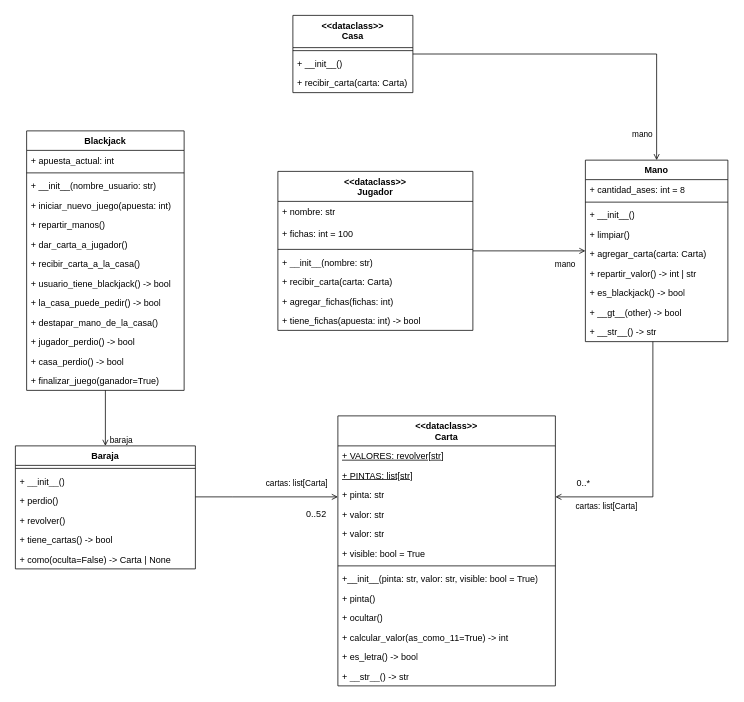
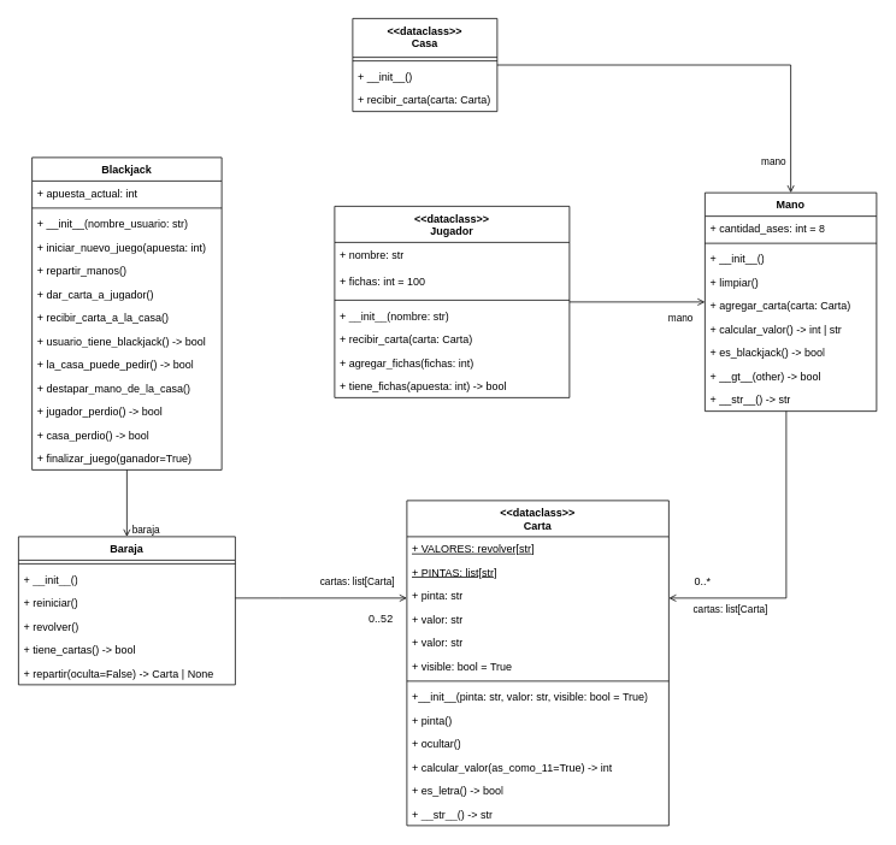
  <mxCell id="0" />
  <mxCell id="1" parent="0" />
  <mxCell id="2" style="edgeStyle=orthogonalEdgeStyle;rounded=0;orthogonalLoop=1;jettySize=auto;html=1;endArrow=open;endFill=0;" parent="1" source="4" target="21" edge="1"><mxGeometry relative="1" as="geometry" /></mxCell>
  <mxCell id="3" value="baraja" style="edgeLabel;html=1;align=center;verticalAlign=middle;resizable=0;points=[];" parent="2" vertex="1" connectable="0"><mxGeometry x="0.75" y="1" relative="1" as="geometry"><mxPoint x="19" as="offset" /></mxGeometry></mxCell>
  <mxCell id="4" value="Blackjack" style="swimlane;fontStyle=1;align=center;verticalAlign=top;childLayout=stackLayout;horizontal=1;startSize=26;horizontalStack=0;resizeParent=1;resizeParentMax=0;resizeLast=0;collapsible=1;marginBottom=0;whiteSpace=wrap;html=1;" parent="1" vertex="1"><mxGeometry x="35" y="174" width="210" height="346" as="geometry" /></mxCell>
  <mxCell id="5" value="+ apuesta_actual: int" style="text;strokeColor=none;fillColor=none;align=left;verticalAlign=top;spacingLeft=4;spacingRight=4;overflow=hidden;rotatable=0;points=[[0,0.5],[1,0.5]];portConstraint=eastwest;whiteSpace=wrap;html=1;" vertex="1" parent="4"><mxGeometry y="26" width="210" height="26" as="geometry" /></mxCell>
  <mxCell id="6" value="" style="line;strokeWidth=1;fillColor=none;align=left;verticalAlign=middle;spacingTop=-1;spacingLeft=3;spacingRight=3;rotatable=0;labelPosition=right;points=[];portConstraint=eastwest;strokeColor=inherit;" parent="4" vertex="1"><mxGeometry y="52" width="210" height="8" as="geometry" /></mxCell>
  <mxCell id="7" value="+ __init__(nombre_usuario: str)" style="text;strokeColor=none;fillColor=none;align=left;verticalAlign=top;spacingLeft=4;spacingRight=4;overflow=hidden;rotatable=0;points=[[0,0.5],[1,0.5]];portConstraint=eastwest;whiteSpace=wrap;html=1;" vertex="1" parent="4"><mxGeometry y="60" width="210" height="26" as="geometry" /></mxCell>
  <mxCell id="8" value="+ iniciar_nuevo_juego(apuesta: int)" style="text;strokeColor=none;fillColor=none;align=left;verticalAlign=top;spacingLeft=4;spacingRight=4;overflow=hidden;rotatable=0;points=[[0,0.5],[1,0.5]];portConstraint=eastwest;whiteSpace=wrap;html=1;" parent="4" vertex="1"><mxGeometry y="86" width="210" height="26" as="geometry" /></mxCell>
  <mxCell id="9" value="+ repartir_manos()" style="text;strokeColor=none;fillColor=none;align=left;verticalAlign=top;spacingLeft=4;spacingRight=4;overflow=hidden;rotatable=0;points=[[0,0.5],[1,0.5]];portConstraint=eastwest;whiteSpace=wrap;html=1;" parent="4" vertex="1"><mxGeometry y="112" width="210" height="26" as="geometry" /></mxCell>
  <mxCell id="10" value="+ dar_carta_a_jugador()" style="text;strokeColor=none;fillColor=none;align=left;verticalAlign=top;spacingLeft=4;spacingRight=4;overflow=hidden;rotatable=0;points=[[0,0.5],[1,0.5]];portConstraint=eastwest;whiteSpace=wrap;html=1;" parent="4" vertex="1"><mxGeometry y="138" width="210" height="26" as="geometry" /></mxCell>
  <mxCell id="11" value="+ recibir_carta_a_la_casa()" style="text;strokeColor=none;fillColor=none;align=left;verticalAlign=top;spacingLeft=4;spacingRight=4;overflow=hidden;rotatable=0;points=[[0,0.5],[1,0.5]];portConstraint=eastwest;whiteSpace=wrap;html=1;" parent="4" vertex="1"><mxGeometry y="164" width="210" height="26" as="geometry" /></mxCell>
  <mxCell id="12" value="+ usuario_tiene_blackjack() -&amp;gt; bool" style="text;strokeColor=none;fillColor=none;align=left;verticalAlign=top;spacingLeft=4;spacingRight=4;overflow=hidden;rotatable=0;points=[[0,0.5],[1,0.5]];portConstraint=eastwest;whiteSpace=wrap;html=1;" parent="4" vertex="1"><mxGeometry y="190" width="210" height="26" as="geometry" /></mxCell>
  <mxCell id="13" value="+ la_casa_puede_pedir() -&amp;gt; bool" style="text;strokeColor=none;fillColor=none;align=left;verticalAlign=top;spacingLeft=4;spacingRight=4;overflow=hidden;rotatable=0;points=[[0,0.5],[1,0.5]];portConstraint=eastwest;whiteSpace=wrap;html=1;" parent="4" vertex="1"><mxGeometry y="216" width="210" height="26" as="geometry" /></mxCell>
  <mxCell id="14" value="+ destapar_mano_de_la_casa()" style="text;strokeColor=none;fillColor=none;align=left;verticalAlign=top;spacingLeft=4;spacingRight=4;overflow=hidden;rotatable=0;points=[[0,0.5],[1,0.5]];portConstraint=eastwest;whiteSpace=wrap;html=1;" parent="4" vertex="1"><mxGeometry y="242" width="210" height="26" as="geometry" /></mxCell>
  <mxCell id="15" value="+ jugador_perdio() -&amp;gt; bool" style="text;strokeColor=none;fillColor=none;align=left;verticalAlign=top;spacingLeft=4;spacingRight=4;overflow=hidden;rotatable=0;points=[[0,0.5],[1,0.5]];portConstraint=eastwest;whiteSpace=wrap;html=1;" parent="4" vertex="1"><mxGeometry y="268" width="210" height="26" as="geometry" /></mxCell>
  <mxCell id="16" value="+ casa_perdio() -&amp;gt; bool" style="text;strokeColor=none;fillColor=none;align=left;verticalAlign=top;spacingLeft=4;spacingRight=4;overflow=hidden;rotatable=0;points=[[0,0.5],[1,0.5]];portConstraint=eastwest;whiteSpace=wrap;html=1;" parent="4" vertex="1"><mxGeometry y="294" width="210" height="26" as="geometry" /></mxCell>
  <mxCell id="17" value="+ finalizar_juego(ganador=True)" style="text;strokeColor=none;fillColor=none;align=left;verticalAlign=top;spacingLeft=4;spacingRight=4;overflow=hidden;rotatable=0;points=[[0,0.5],[1,0.5]];portConstraint=eastwest;whiteSpace=wrap;html=1;" vertex="1" parent="4"><mxGeometry y="320" width="210" height="26" as="geometry" /></mxCell>
  <mxCell id="18" style="edgeStyle=orthogonalEdgeStyle;rounded=0;orthogonalLoop=1;jettySize=auto;html=1;endArrow=open;endFill=0;" parent="1" source="21" target="38" edge="1"><mxGeometry relative="1" as="geometry"><Array as="points"><mxPoint x="310" y="662" /><mxPoint x="310" y="662" /></Array></mxGeometry></mxCell>
  <mxCell id="19" value="0..52" style="edgeLabel;html=1;align=center;verticalAlign=middle;resizable=0;points=[];fontSize=12;" parent="18" vertex="1" connectable="0"><mxGeometry x="0.706" y="1" relative="1" as="geometry"><mxPoint x="-2" y="23" as="offset" /></mxGeometry></mxCell>
  <mxCell id="20" value="cartas: list[Carta]" style="edgeLabel;html=1;align=center;verticalAlign=middle;resizable=0;points=[];" parent="18" vertex="1" connectable="0"><mxGeometry x="0.685" relative="1" as="geometry"><mxPoint x="-26" y="-19" as="offset" /></mxGeometry></mxCell>
  <mxCell id="21" value="Baraja" style="swimlane;fontStyle=1;align=center;verticalAlign=top;childLayout=stackLayout;horizontal=1;startSize=26;horizontalStack=0;resizeParent=1;resizeParentMax=0;resizeLast=0;collapsible=1;marginBottom=0;whiteSpace=wrap;html=1;" parent="1" vertex="1"><mxGeometry y="594" width="240" height="164" as="geometry" x="20" /></mxCell>
  <mxCell id="22" value="" style="line;strokeWidth=1;fillColor=none;align=left;verticalAlign=middle;spacingTop=-1;spacingLeft=3;spacingRight=3;rotatable=0;labelPosition=right;points=[];portConstraint=eastwest;strokeColor=inherit;" parent="21" vertex="1"><mxGeometry y="26" width="240" height="8" as="geometry" /></mxCell>
  <mxCell id="23" value="+ __init__()" style="text;strokeColor=none;fillColor=none;align=left;verticalAlign=top;spacingLeft=4;spacingRight=4;overflow=hidden;rotatable=0;points=[[0,0.5],[1,0.5]];portConstraint=eastwest;whiteSpace=wrap;html=1;" vertex="1" parent="21"><mxGeometry y="34" width="240" height="26" as="geometry" /></mxCell>
- <mxCell id="24" value="+ perdio()" style="text;strokeColor=none;fillColor=none;align=left;verticalAlign=top;spacingLeft=4;spacingRight=4;overflow=hidden;rotatable=0;points=[[0,0.5],[1,0.5]];portConstraint=eastwest;whiteSpace=wrap;html=1;" parent="21" vertex="1"><mxGeometry y="60" width="240" height="26" as="geometry" /></mxCell>
+ <mxCell id="24" value="+ reiniciar()" style="text;strokeColor=none;fillColor=none;align=left;verticalAlign=top;spacingLeft=4;spacingRight=4;overflow=hidden;rotatable=0;points=[[0,0.5],[1,0.5]];portConstraint=eastwest;whiteSpace=wrap;html=1;" parent="21" vertex="1"><mxGeometry y="60" width="240" height="26" as="geometry" /></mxCell>
  <mxCell id="25" value="+ revolver()" style="text;strokeColor=none;fillColor=none;align=left;verticalAlign=top;spacingLeft=4;spacingRight=4;overflow=hidden;rotatable=0;points=[[0,0.5],[1,0.5]];portConstraint=eastwest;whiteSpace=wrap;html=1;" parent="21" vertex="1"><mxGeometry y="86" width="240" height="26" as="geometry" /></mxCell>
  <mxCell id="26" value="+ tiene_cartas() -&amp;gt; bool" style="text;strokeColor=none;fillColor=none;align=left;verticalAlign=top;spacingLeft=4;spacingRight=4;overflow=hidden;rotatable=0;points=[[0,0.5],[1,0.5]];portConstraint=eastwest;whiteSpace=wrap;html=1;" parent="21" vertex="1"><mxGeometry y="112" width="240" height="26" as="geometry" /></mxCell>
- <mxCell id="27" value="+ como(oculta=False) -&amp;gt; Carta | None" style="text;strokeColor=none;fillColor=none;align=left;verticalAlign=top;spacingLeft=4;spacingRight=4;overflow=hidden;rotatable=0;points=[[0,0.5],[1,0.5]];portConstraint=eastwest;whiteSpace=wrap;html=1;" parent="21" vertex="1"><mxGeometry y="138" width="240" height="26" as="geometry" /></mxCell>
+ <mxCell id="27" value="+ repartir(oculta=False) -&amp;gt; Carta | None" style="text;strokeColor=none;fillColor=none;align=left;verticalAlign=top;spacingLeft=4;spacingRight=4;overflow=hidden;rotatable=0;points=[[0,0.5],[1,0.5]];portConstraint=eastwest;whiteSpace=wrap;html=1;" parent="21" vertex="1"><mxGeometry y="138" width="240" height="26" as="geometry" /></mxCell>
  <mxCell id="28" style="edgeStyle=orthogonalEdgeStyle;rounded=0;orthogonalLoop=1;jettySize=auto;html=1;entryX=0;entryY=0.5;entryDx=0;entryDy=0;endArrow=open;endFill=0;" parent="1" source="30" target="55" edge="1"><mxGeometry relative="1" as="geometry" /></mxCell>
  <mxCell id="29" value="mano" style="edgeLabel;html=1;align=center;verticalAlign=middle;resizable=0;points=[];" parent="28" vertex="1" connectable="0"><mxGeometry x="0.608" relative="1" as="geometry"><mxPoint x="1" y="17" as="offset" /></mxGeometry></mxCell>
  <mxCell id="30" value="&lt;div&gt;&amp;lt;&amp;lt;dataclass&amp;gt;&amp;gt;&lt;/div&gt;Jugador" style="swimlane;fontStyle=1;align=center;verticalAlign=top;childLayout=stackLayout;horizontal=1;startSize=40;horizontalStack=0;resizeParent=1;resizeParentMax=0;resizeLast=0;collapsible=1;marginBottom=0;whiteSpace=wrap;html=1;" parent="1" vertex="1"><mxGeometry x="370" y="228" width="260" height="212" as="geometry" /></mxCell>
  <mxCell id="31" value="+ nombre: str" style="text;strokeColor=none;fillColor=none;align=left;verticalAlign=top;spacingLeft=4;spacingRight=4;overflow=hidden;rotatable=0;points=[[0,0.5],[1,0.5]];portConstraint=eastwest;whiteSpace=wrap;html=1;" parent="30" vertex="1"><mxGeometry y="40" width="260" height="30" as="geometry" /></mxCell>
  <mxCell id="32" value="+ fichas: int = 100" style="text;strokeColor=none;fillColor=none;align=left;verticalAlign=top;spacingLeft=4;spacingRight=4;overflow=hidden;rotatable=0;points=[[0,0.5],[1,0.5]];portConstraint=eastwest;whiteSpace=wrap;html=1;" parent="30" vertex="1"><mxGeometry y="70" width="260" height="30" as="geometry" /></mxCell>
  <mxCell id="33" value="" style="line;strokeWidth=1;fillColor=none;align=left;verticalAlign=middle;spacingTop=-1;spacingLeft=3;spacingRight=3;rotatable=0;labelPosition=right;points=[];portConstraint=eastwest;strokeColor=inherit;" parent="30" vertex="1"><mxGeometry y="100" width="260" height="8" as="geometry" /></mxCell>
  <mxCell id="34" value="+ __init__(nombre: str)" style="text;strokeColor=none;fillColor=none;align=left;verticalAlign=top;spacingLeft=4;spacingRight=4;overflow=hidden;rotatable=0;points=[[0,0.5],[1,0.5]];portConstraint=eastwest;whiteSpace=wrap;html=1;" parent="30" vertex="1"><mxGeometry y="108" width="260" height="26" as="geometry" /></mxCell>
  <mxCell id="35" value="+ recibir_carta(carta: Carta)" style="text;strokeColor=none;fillColor=none;align=left;verticalAlign=top;spacingLeft=4;spacingRight=4;overflow=hidden;rotatable=0;points=[[0,0.5],[1,0.5]];portConstraint=eastwest;whiteSpace=wrap;html=1;" parent="30" vertex="1"><mxGeometry y="134" width="260" height="26" as="geometry" /></mxCell>
  <mxCell id="36" value="+ agregar_fichas(fichas: int)" style="text;strokeColor=none;fillColor=none;align=left;verticalAlign=top;spacingLeft=4;spacingRight=4;overflow=hidden;rotatable=0;points=[[0,0.5],[1,0.5]];portConstraint=eastwest;whiteSpace=wrap;html=1;" vertex="1" parent="30"><mxGeometry y="160" width="260" height="26" as="geometry" /></mxCell>
  <mxCell id="37" value="+ tiene_fichas(apuesta: int) -&amp;gt; bool" style="text;strokeColor=none;fillColor=none;align=left;verticalAlign=top;spacingLeft=4;spacingRight=4;overflow=hidden;rotatable=0;points=[[0,0.5],[1,0.5]];portConstraint=eastwest;whiteSpace=wrap;html=1;" vertex="1" parent="30"><mxGeometry y="186" width="260" height="26" as="geometry" /></mxCell>
  <mxCell id="38" value="&lt;div&gt;&amp;lt;&amp;lt;dataclass&amp;gt;&amp;gt;&lt;/div&gt;Carta" style="swimlane;fontStyle=1;align=center;verticalAlign=top;childLayout=stackLayout;horizontal=1;startSize=40;horizontalStack=0;resizeParent=1;resizeParentMax=0;resizeLast=0;collapsible=1;marginBottom=0;whiteSpace=wrap;html=1;" parent="1" vertex="1"><mxGeometry x="450" y="554" width="290" height="360" as="geometry" /></mxCell>
  <mxCell id="39" value="+ VALORES: revolver[str]" style="text;strokeColor=none;fillColor=none;align=left;verticalAlign=top;spacingLeft=4;spacingRight=4;overflow=hidden;rotatable=0;points=[[0,0.5],[1,0.5]];portConstraint=eastwest;whiteSpace=wrap;html=1;fontStyle=4" vertex="1" parent="38"><mxGeometry y="40" width="290" height="26" as="geometry" /></mxCell>
  <mxCell id="40" value="+ PINTAS: list[str]" style="text;strokeColor=none;fillColor=none;align=left;verticalAlign=top;spacingLeft=4;spacingRight=4;overflow=hidden;rotatable=0;points=[[0,0.5],[1,0.5]];portConstraint=eastwest;whiteSpace=wrap;html=1;fontStyle=4" vertex="1" parent="38"><mxGeometry y="66" width="290" height="26" as="geometry" /></mxCell>
  <mxCell id="41" value="+ pinta: str" style="text;strokeColor=none;fillColor=none;align=left;verticalAlign=top;spacingLeft=4;spacingRight=4;overflow=hidden;rotatable=0;points=[[0,0.5],[1,0.5]];portConstraint=eastwest;whiteSpace=wrap;html=1;" parent="38" vertex="1"><mxGeometry y="92" width="290" height="26" as="geometry" /></mxCell>
  <mxCell id="42" value="+ valor: str" style="text;strokeColor=none;fillColor=none;align=left;verticalAlign=top;spacingLeft=4;spacingRight=4;overflow=hidden;rotatable=0;points=[[0,0.5],[1,0.5]];portConstraint=eastwest;whiteSpace=wrap;html=1;" vertex="1" parent="38"><mxGeometry y="118" width="290" height="26" as="geometry" /></mxCell>
  <mxCell id="43" value="+ valor: str" style="text;strokeColor=none;fillColor=none;align=left;verticalAlign=top;spacingLeft=4;spacingRight=4;overflow=hidden;rotatable=0;points=[[0,0.5],[1,0.5]];portConstraint=eastwest;whiteSpace=wrap;html=1;" parent="38" vertex="1"><mxGeometry y="144" width="290" height="26" as="geometry" /></mxCell>
  <mxCell id="44" value="+ visible: bool = True" style="text;strokeColor=none;fillColor=none;align=left;verticalAlign=top;spacingLeft=4;spacingRight=4;overflow=hidden;rotatable=0;points=[[0,0.5],[1,0.5]];portConstraint=eastwest;whiteSpace=wrap;html=1;" vertex="1" parent="38"><mxGeometry y="170" width="290" height="26" as="geometry" /></mxCell>
  <mxCell id="45" value="" style="line;strokeWidth=1;fillColor=none;align=left;verticalAlign=middle;spacingTop=-1;spacingLeft=3;spacingRight=3;rotatable=0;labelPosition=right;points=[];portConstraint=eastwest;strokeColor=inherit;" parent="38" vertex="1"><mxGeometry y="196" width="290" height="8" as="geometry" /></mxCell>
  <mxCell id="46" value="+__init__(pinta: str, valor: str, visible: bool = True)" style="text;strokeColor=none;fillColor=none;align=left;verticalAlign=top;spacingLeft=4;spacingRight=4;overflow=hidden;rotatable=0;points=[[0,0.5],[1,0.5]];portConstraint=eastwest;whiteSpace=wrap;html=1;" parent="38" vertex="1"><mxGeometry y="204" width="290" height="26" as="geometry" /></mxCell>
  <mxCell id="47" value="+ pinta()" style="text;strokeColor=none;fillColor=none;align=left;verticalAlign=top;spacingLeft=4;spacingRight=4;overflow=hidden;rotatable=0;points=[[0,0.5],[1,0.5]];portConstraint=eastwest;whiteSpace=wrap;html=1;" parent="38" vertex="1"><mxGeometry y="230" width="290" height="26" as="geometry" /></mxCell>
  <mxCell id="48" value="+ ocultar()" style="text;strokeColor=none;fillColor=none;align=left;verticalAlign=top;spacingLeft=4;spacingRight=4;overflow=hidden;rotatable=0;points=[[0,0.5],[1,0.5]];portConstraint=eastwest;whiteSpace=wrap;html=1;" parent="38" vertex="1"><mxGeometry y="256" width="290" height="26" as="geometry" /></mxCell>
  <mxCell id="49" value="+ calcular_valor(as_como_11=True) -&amp;gt; int" style="text;strokeColor=none;fillColor=none;align=left;verticalAlign=top;spacingLeft=4;spacingRight=4;overflow=hidden;rotatable=0;points=[[0,0.5],[1,0.5]];portConstraint=eastwest;whiteSpace=wrap;html=1;" parent="38" vertex="1"><mxGeometry y="282" width="290" height="26" as="geometry" /></mxCell>
  <mxCell id="50" value="+ es_letra() -&amp;gt; bool" style="text;strokeColor=none;fillColor=none;align=left;verticalAlign=top;spacingLeft=4;spacingRight=4;overflow=hidden;rotatable=0;points=[[0,0.5],[1,0.5]];portConstraint=eastwest;whiteSpace=wrap;html=1;" parent="38" vertex="1"><mxGeometry y="308" width="290" height="26" as="geometry" /></mxCell>
  <mxCell id="51" value="+ __str__() -&amp;gt; str" style="text;strokeColor=none;fillColor=none;align=left;verticalAlign=top;spacingLeft=4;spacingRight=4;overflow=hidden;rotatable=0;points=[[0,0.5],[1,0.5]];portConstraint=eastwest;whiteSpace=wrap;html=1;" parent="38" vertex="1"><mxGeometry y="334" width="290" height="26" as="geometry" /></mxCell>
  <mxCell id="52" style="edgeStyle=orthogonalEdgeStyle;rounded=0;orthogonalLoop=1;jettySize=auto;html=1;endArrow=open;endFill=0;" parent="1" source="55" target="38" edge="1"><mxGeometry relative="1" as="geometry"><Array as="points"><mxPoint x="870" y="662" /></Array></mxGeometry></mxCell>
  <mxCell id="53" value="0..*" style="edgeLabel;html=1;align=center;verticalAlign=middle;resizable=0;points=[];fontSize=12;" parent="52" vertex="1" connectable="0"><mxGeometry x="0.878" y="1" relative="1" as="geometry"><mxPoint x="15" y="-20" as="offset" /></mxGeometry></mxCell>
  <mxCell id="54" value="cartas: list[Carta]" style="edgeLabel;html=1;align=center;verticalAlign=middle;resizable=0;points=[];" parent="52" vertex="1" connectable="0"><mxGeometry x="0.86" y="-1" relative="1" as="geometry"><mxPoint x="43" y="13" as="offset" /></mxGeometry></mxCell>
  <mxCell id="55" value="Mano" style="swimlane;fontStyle=1;align=center;verticalAlign=top;childLayout=stackLayout;horizontal=1;startSize=26;horizontalStack=0;resizeParent=1;resizeParentMax=0;resizeLast=0;collapsible=1;marginBottom=0;whiteSpace=wrap;html=1;" parent="1" vertex="1"><mxGeometry x="780" y="213" width="190" height="242" as="geometry" /></mxCell>
  <mxCell id="56" value="+ cantidad_ases: int = 8" style="text;strokeColor=none;fillColor=none;align=left;verticalAlign=top;spacingLeft=4;spacingRight=4;overflow=hidden;rotatable=0;points=[[0,0.5],[1,0.5]];portConstraint=eastwest;whiteSpace=wrap;html=1;" parent="55" vertex="1"><mxGeometry y="26" width="190" height="26" as="geometry" /></mxCell>
  <mxCell id="57" value="" style="line;strokeWidth=1;fillColor=none;align=left;verticalAlign=middle;spacingTop=-1;spacingLeft=3;spacingRight=3;rotatable=0;labelPosition=right;points=[];portConstraint=eastwest;strokeColor=inherit;" parent="55" vertex="1"><mxGeometry y="52" width="190" height="8" as="geometry" /></mxCell>
  <mxCell id="58" value="+ __init__()" style="text;strokeColor=none;fillColor=none;align=left;verticalAlign=top;spacingLeft=4;spacingRight=4;overflow=hidden;rotatable=0;points=[[0,0.5],[1,0.5]];portConstraint=eastwest;whiteSpace=wrap;html=1;" parent="55" vertex="1"><mxGeometry y="60" width="190" height="26" as="geometry" /></mxCell>
  <mxCell id="59" value="+ limpiar()" style="text;strokeColor=none;fillColor=none;align=left;verticalAlign=top;spacingLeft=4;spacingRight=4;overflow=hidden;rotatable=0;points=[[0,0.5],[1,0.5]];portConstraint=eastwest;whiteSpace=wrap;html=1;" parent="55" vertex="1"><mxGeometry y="86" width="190" height="26" as="geometry" /></mxCell>
  <mxCell id="60" value="+ agregar_carta(carta: Carta)" style="text;strokeColor=none;fillColor=none;align=left;verticalAlign=top;spacingLeft=4;spacingRight=4;overflow=hidden;rotatable=0;points=[[0,0.5],[1,0.5]];portConstraint=eastwest;whiteSpace=wrap;html=1;" parent="55" vertex="1"><mxGeometry y="112" width="190" height="26" as="geometry" /></mxCell>
- <mxCell id="61" value="+ repartir_valor() -&amp;gt; int | str" style="text;strokeColor=none;fillColor=none;align=left;verticalAlign=top;spacingLeft=4;spacingRight=4;overflow=hidden;rotatable=0;points=[[0,0.5],[1,0.5]];portConstraint=eastwest;whiteSpace=wrap;html=1;" parent="55" vertex="1"><mxGeometry y="138" width="190" height="26" as="geometry" /></mxCell>
+ <mxCell id="61" value="+ calcular_valor() -&amp;gt; int | str" style="text;strokeColor=none;fillColor=none;align=left;verticalAlign=top;spacingLeft=4;spacingRight=4;overflow=hidden;rotatable=0;points=[[0,0.5],[1,0.5]];portConstraint=eastwest;whiteSpace=wrap;html=1;" parent="55" vertex="1"><mxGeometry y="138" width="190" height="26" as="geometry" /></mxCell>
  <mxCell id="62" value="+ es_blackjack() -&amp;gt; bool" style="text;strokeColor=none;fillColor=none;align=left;verticalAlign=top;spacingLeft=4;spacingRight=4;overflow=hidden;rotatable=0;points=[[0,0.5],[1,0.5]];portConstraint=eastwest;whiteSpace=wrap;html=1;" parent="55" vertex="1"><mxGeometry y="164" width="190" height="26" as="geometry" /></mxCell>
  <mxCell id="63" value="+ __gt__(other) -&amp;gt; bool" style="text;strokeColor=none;fillColor=none;align=left;verticalAlign=top;spacingLeft=4;spacingRight=4;overflow=hidden;rotatable=0;points=[[0,0.5],[1,0.5]];portConstraint=eastwest;whiteSpace=wrap;html=1;" parent="55" vertex="1"><mxGeometry y="190" width="190" height="26" as="geometry" /></mxCell>
  <mxCell id="64" value="+ __str__() -&amp;gt; str" style="text;strokeColor=none;fillColor=none;align=left;verticalAlign=top;spacingLeft=4;spacingRight=4;overflow=hidden;rotatable=0;points=[[0,0.5],[1,0.5]];portConstraint=eastwest;whiteSpace=wrap;html=1;" parent="55" vertex="1"><mxGeometry y="216" width="190" height="26" as="geometry" /></mxCell>
  <mxCell id="65" style="edgeStyle=orthogonalEdgeStyle;rounded=0;orthogonalLoop=1;jettySize=auto;html=1;entryX=0.5;entryY=0;entryDx=0;entryDy=0;endArrow=open;endFill=0;" parent="1" source="67" target="55" edge="1"><mxGeometry relative="1" as="geometry" /></mxCell>
  <mxCell id="66" value="mano" style="edgeLabel;html=1;align=center;verticalAlign=middle;resizable=0;points=[];" parent="65" vertex="1" connectable="0"><mxGeometry x="0.868" y="2" relative="1" as="geometry"><mxPoint x="-22" y="-4" as="offset" /></mxGeometry></mxCell>
  <mxCell id="67" value="&lt;div&gt;&amp;lt;&amp;lt;dataclass&amp;gt;&amp;gt;&lt;/div&gt;Casa" style="swimlane;fontStyle=1;align=center;verticalAlign=top;childLayout=stackLayout;horizontal=1;startSize=43;horizontalStack=0;resizeParent=1;resizeParentMax=0;resizeLast=0;collapsible=1;marginBottom=0;whiteSpace=wrap;html=1;" parent="1" vertex="1"><mxGeometry x="390" y="20" width="160" height="103" as="geometry" /></mxCell>
  <mxCell id="68" value="" style="line;strokeWidth=1;fillColor=none;align=left;verticalAlign=middle;spacingTop=-1;spacingLeft=3;spacingRight=3;rotatable=0;labelPosition=right;points=[];portConstraint=eastwest;strokeColor=inherit;" parent="67" vertex="1"><mxGeometry y="43" width="160" height="8" as="geometry" /></mxCell>
  <mxCell id="69" value="+ __init__()" style="text;strokeColor=none;fillColor=none;align=left;verticalAlign=top;spacingLeft=4;spacingRight=4;overflow=hidden;rotatable=0;points=[[0,0.5],[1,0.5]];portConstraint=eastwest;whiteSpace=wrap;html=1;" parent="67" vertex="1"><mxGeometry y="51" width="160" height="26" as="geometry" /></mxCell>
  <mxCell id="70" value="+ recibir_carta(carta: Carta)" style="text;strokeColor=none;fillColor=none;align=left;verticalAlign=top;spacingLeft=4;spacingRight=4;overflow=hidden;rotatable=0;points=[[0,0.5],[1,0.5]];portConstraint=eastwest;whiteSpace=wrap;html=1;" parent="67" vertex="1"><mxGeometry y="77" width="160" height="26" as="geometry" /></mxCell>
